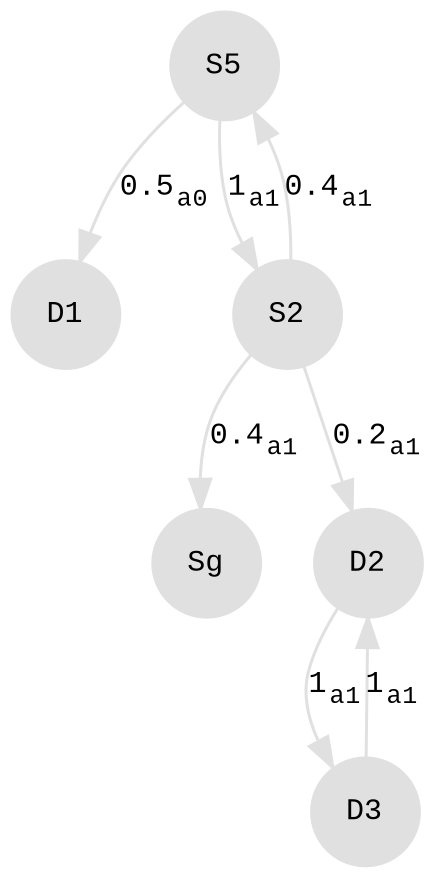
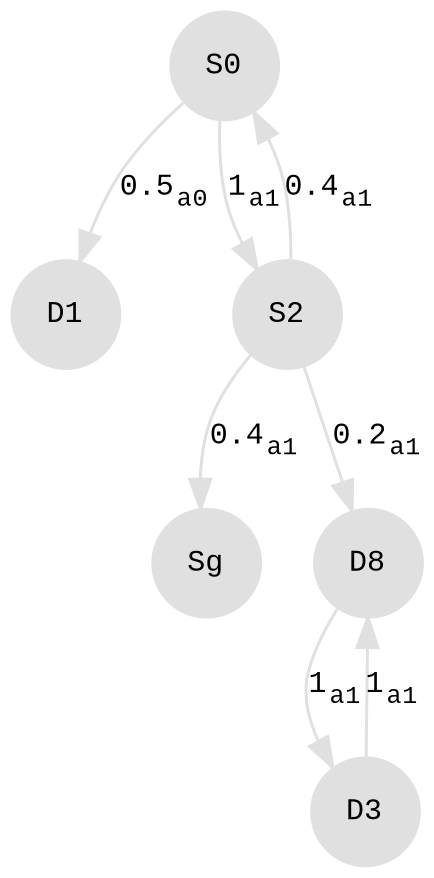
  digraph {
    fontname="Liberation Mono"
    node [color="#E0E0E0" fillcolor="#E0E0E0" fontname="Liberation Mono" fontsize=10 shape=circle style=filled]
    edge [color="#E0E0E0" fontname="Liberation Mono" fontsize=10]
-   n1 [label=S5]
+   n1 [label=S0]
    n2 [label=D1]
    n3 [label=S2]
    n4 [label=Sg]
-   n5 [label=D2]
+   n5 [label=D8]
    n6 [label=D3]
    n1 -> n2 [label=<0.5<SUB>a0</SUB>>]
    n1 -> n3 [label=<1<SUB>a1</SUB>>]
    n3 -> n1 [label=<0.4<SUB>a1</SUB>>]
    n3 -> n4 [label=<0.4<SUB>a1</SUB>>]
    n3 -> n5 [label=<0.2<SUB>a1</SUB>>]
    n5 -> n6 [label=<1<SUB>a1</SUB>>]
    n6 -> n5 [label=<1<SUB>a1</SUB>>]
  }
